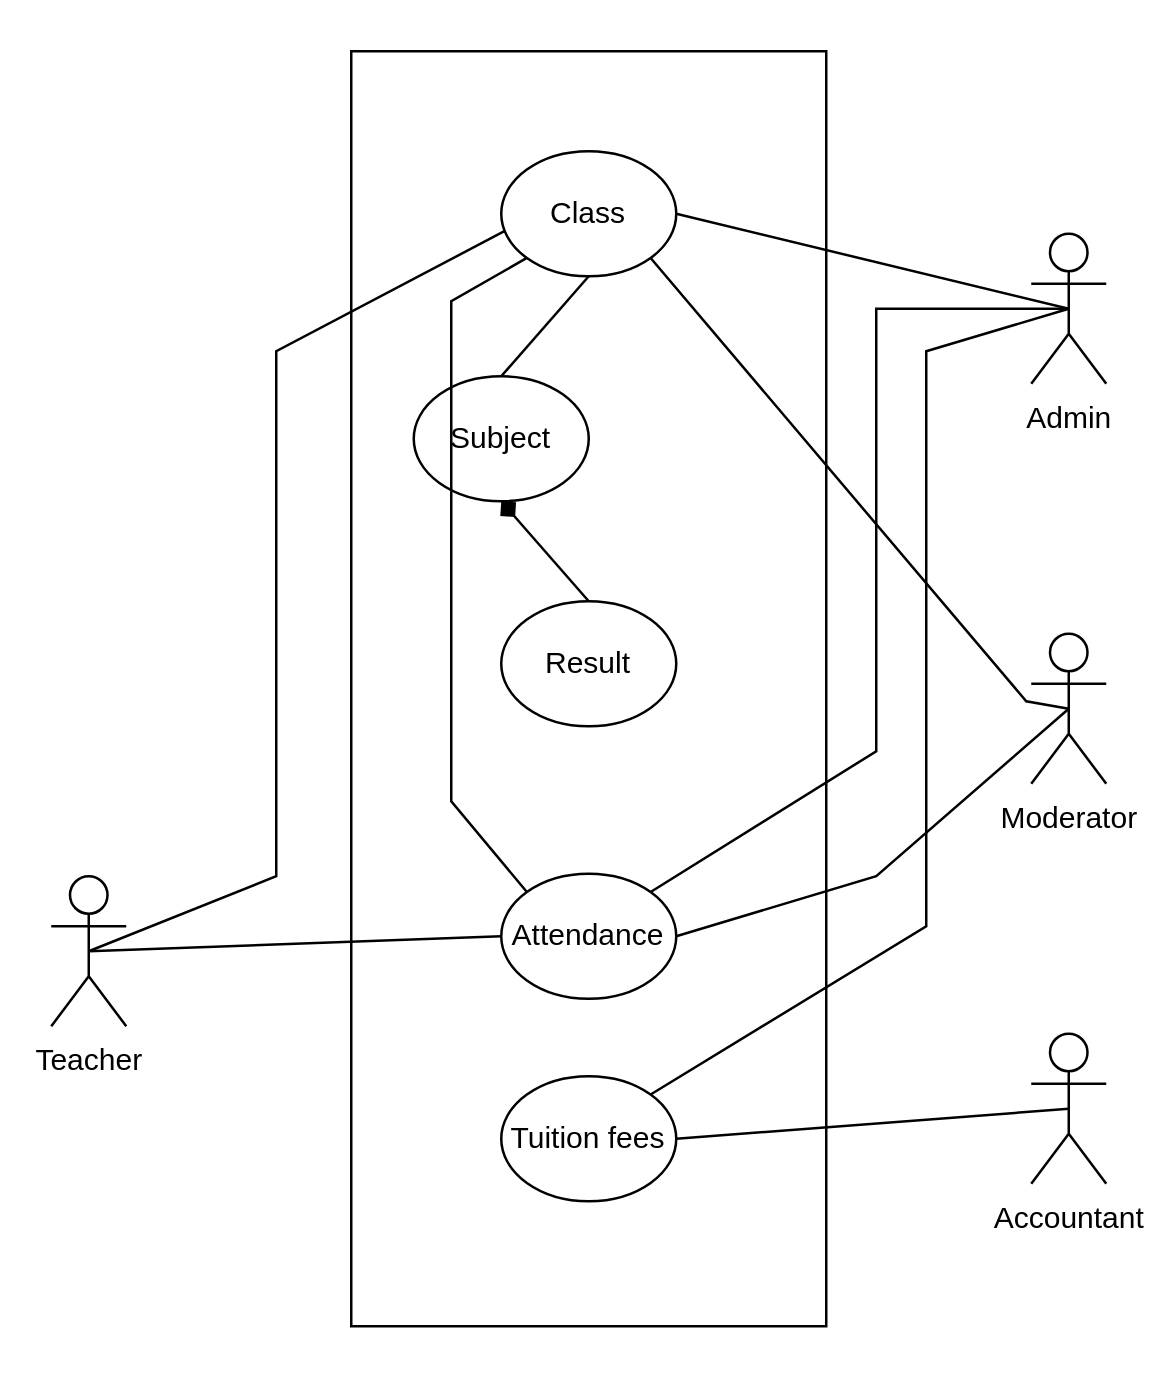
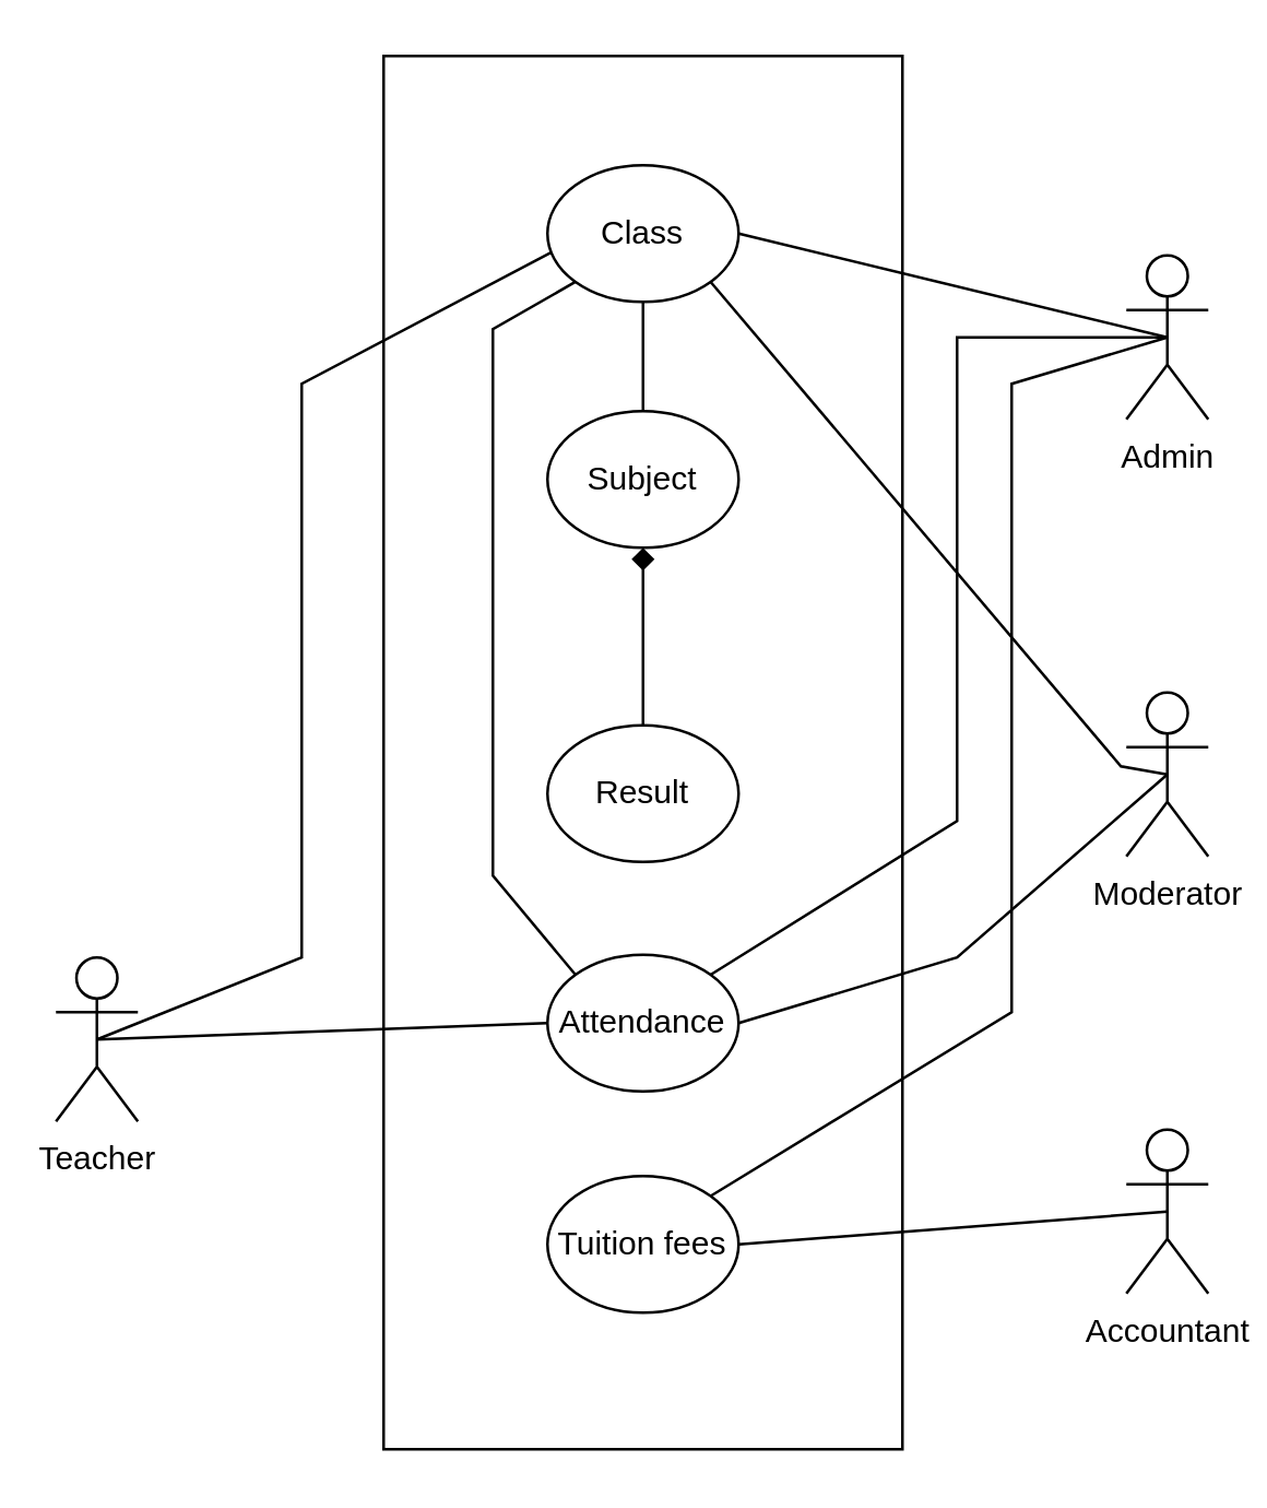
  <mxCell id="0" />
  <mxCell id="1" parent="0" />
  <mxCell id="2" value="" style="rounded=0;whiteSpace=wrap;html=1;" vertex="1" parent="1"><mxGeometry x="140" y="20" width="190" height="510" as="geometry" /></mxCell>
  <mxCell id="3" value="Class" style="ellipse;whiteSpace=wrap;html=1;" vertex="1" parent="1"><mxGeometry x="200" y="60" width="70" height="50" as="geometry" /></mxCell>
- <mxCell id="4" value="Subject" style="ellipse;whiteSpace=wrap;html=1;" vertex="1" parent="1"><mxGeometry x="165" y="150" width="70" height="50" as="geometry" /></mxCell>
- <mxCell id="5" value="Result" style="ellipse;whiteSpace=wrap;html=1;" vertex="1" parent="1"><mxGeometry x="200" y="240" width="70" height="50" as="geometry" /></mxCell>
+ <mxCell id="4" value="Subject" style="ellipse;whiteSpace=wrap;html=1;" vertex="1" parent="1"><mxGeometry x="200" y="150" width="70" height="50" as="geometry" /></mxCell>
+ <mxCell id="5" value="Result" style="ellipse;whiteSpace=wrap;html=1;" vertex="1" parent="1"><mxGeometry x="200" y="265" width="70" height="50" as="geometry" /></mxCell>
  <mxCell id="6" value="Tuition fees" style="ellipse;whiteSpace=wrap;html=1;" vertex="1" parent="1"><mxGeometry x="200" y="430" width="70" height="50" as="geometry" /></mxCell>
  <mxCell id="7" value="Attendance" style="ellipse;whiteSpace=wrap;html=1;" vertex="1" parent="1"><mxGeometry x="200" y="349" width="70" height="50" as="geometry" /></mxCell>
  <mxCell id="8" value="Teacher" style="shape=umlActor;verticalLabelPosition=bottom;verticalAlign=top;html=1;outlineConnect=0;" vertex="1" parent="1"><mxGeometry x="20" y="350" width="30" height="60" as="geometry" /></mxCell>
  <mxCell id="9" value="Moderator" style="shape=umlActor;verticalLabelPosition=bottom;verticalAlign=top;html=1;outlineConnect=0;" vertex="1" parent="1"><mxGeometry x="412" y="253" width="30" height="60" as="geometry" /></mxCell>
  <mxCell id="10" value="Admin" style="shape=umlActor;verticalLabelPosition=bottom;verticalAlign=top;html=1;outlineConnect=0;" vertex="1" parent="1"><mxGeometry x="412" y="93" width="30" height="60" as="geometry" /></mxCell>
  <mxCell id="11" value="Accountant" style="shape=umlActor;verticalLabelPosition=bottom;verticalAlign=top;html=1;outlineConnect=0;" vertex="1" parent="1"><mxGeometry x="412" y="413" width="30" height="60" as="geometry" /></mxCell>
  <mxCell id="12" value="" style="endArrow=none;html=1;rounded=0;exitX=1;exitY=0.5;exitDx=0;exitDy=0;entryX=0.5;entryY=0.5;entryDx=0;entryDy=0;entryPerimeter=0;" edge="1" parent="1" source="6" target="11"><mxGeometry width="50" height="50" relative="1" as="geometry"><mxPoint x="430" y="444" as="sourcePoint" /><mxPoint x="480" y="394" as="targetPoint" /><Array as="points" /></mxGeometry></mxCell>
  <mxCell id="13" value="" style="endArrow=none;html=1;rounded=0;entryX=0.5;entryY=0.5;entryDx=0;entryDy=0;entryPerimeter=0;exitX=1;exitY=0.5;exitDx=0;exitDy=0;" edge="1" parent="1" source="7" target="9"><mxGeometry width="50" height="50" relative="1" as="geometry"><mxPoint x="260" y="330" as="sourcePoint" /><mxPoint x="310" y="280" as="targetPoint" /><Array as="points"><mxPoint x="350" y="350" /></Array></mxGeometry></mxCell>
  <mxCell id="14" value="" style="endArrow=none;html=1;rounded=0;entryX=0.5;entryY=0.5;entryDx=0;entryDy=0;entryPerimeter=0;exitX=1;exitY=0;exitDx=0;exitDy=0;" edge="1" parent="1" source="7" target="10"><mxGeometry width="50" height="50" relative="1" as="geometry"><mxPoint x="270" y="350" as="sourcePoint" /><mxPoint x="310" y="220" as="targetPoint" /><Array as="points"><mxPoint x="350" y="300" /><mxPoint x="350" y="123" /></Array></mxGeometry></mxCell>
  <mxCell id="15" value="" style="endArrow=none;html=1;rounded=0;exitX=0;exitY=0;exitDx=0;exitDy=0;entryX=0;entryY=1;entryDx=0;entryDy=0;" edge="1" parent="1" source="7" target="3"><mxGeometry width="50" height="50" relative="1" as="geometry"><mxPoint x="260" y="270" as="sourcePoint" /><mxPoint x="310" y="220" as="targetPoint" /><Array as="points"><mxPoint x="180" y="320" /><mxPoint x="180" y="120" /></Array></mxGeometry></mxCell>
  <mxCell id="16" value="" style="endArrow=none;html=1;rounded=0;exitX=0.5;exitY=0.5;exitDx=0;exitDy=0;exitPerimeter=0;entryX=0;entryY=0.5;entryDx=0;entryDy=0;" edge="1" parent="1" source="8" target="7"><mxGeometry width="50" height="50" relative="1" as="geometry"><mxPoint x="260" y="390" as="sourcePoint" /><mxPoint x="310" y="340" as="targetPoint" /></mxGeometry></mxCell>
  <mxCell id="17" value="" style="endArrow=none;html=1;rounded=0;entryX=0.5;entryY=0.5;entryDx=0;entryDy=0;entryPerimeter=0;exitX=1;exitY=0;exitDx=0;exitDy=0;" edge="1" parent="1" source="6" target="10"><mxGeometry width="50" height="50" relative="1" as="geometry"><mxPoint x="270" y="450" as="sourcePoint" /><mxPoint x="460" y="118.788" as="targetPoint" /><Array as="points"><mxPoint x="370" y="370" /><mxPoint x="370" y="140" /></Array></mxGeometry></mxCell>
  <mxCell id="18" value="" style="endArrow=none;html=1;rounded=0;exitX=0.5;exitY=1;exitDx=0;exitDy=0;entryX=0.5;entryY=0;entryDx=0;entryDy=0;" edge="1" parent="1" source="3" target="4"><mxGeometry width="50" height="50" relative="1" as="geometry"><mxPoint x="260" y="210" as="sourcePoint" /><mxPoint x="310" y="160" as="targetPoint" /></mxGeometry></mxCell>
  <mxCell id="19" value="" style="endArrow=none;html=1;rounded=0;exitX=0.5;exitY=0.5;exitDx=0;exitDy=0;exitPerimeter=0;entryX=0.018;entryY=0.639;entryDx=0;entryDy=0;entryPerimeter=0;" edge="1" parent="1" source="8" target="3"><mxGeometry width="50" height="50" relative="1" as="geometry"><mxPoint x="260" y="280" as="sourcePoint" /><mxPoint x="180" y="100" as="targetPoint" /><Array as="points"><mxPoint x="110" y="350" /><mxPoint x="110" y="140" /></Array></mxGeometry></mxCell>
  <mxCell id="20" value="" style="endArrow=diamond;html=1;rounded=0;exitX=0.5;exitY=0;exitDx=0;exitDy=0;entryX=0.5;entryY=1;entryDx=0;entryDy=0;" edge="1" parent="1" source="5" target="4"><mxGeometry width="50" height="50" relative="1" as="geometry"><mxPoint x="260" y="210" as="sourcePoint" /><mxPoint x="310" y="160" as="targetPoint" /></mxGeometry></mxCell>
  <mxCell id="21" value="" style="endArrow=none;html=1;rounded=0;exitX=1;exitY=0.5;exitDx=0;exitDy=0;entryX=0.5;entryY=0.5;entryDx=0;entryDy=0;entryPerimeter=0;" edge="1" parent="1" source="3" target="10"><mxGeometry width="50" height="50" relative="1" as="geometry"><mxPoint x="260" y="150" as="sourcePoint" /><mxPoint x="310" y="100" as="targetPoint" /></mxGeometry></mxCell>
  <mxCell id="22" value="" style="endArrow=none;html=1;rounded=0;entryX=0.5;entryY=0.5;entryDx=0;entryDy=0;entryPerimeter=0;exitX=1;exitY=1;exitDx=0;exitDy=0;" edge="1" parent="1" source="3" target="9"><mxGeometry width="50" height="50" relative="1" as="geometry"><mxPoint x="260" y="280" as="sourcePoint" /><mxPoint x="310" y="230" as="targetPoint" /><Array as="points"><mxPoint x="410" y="280" /></Array></mxGeometry></mxCell>
